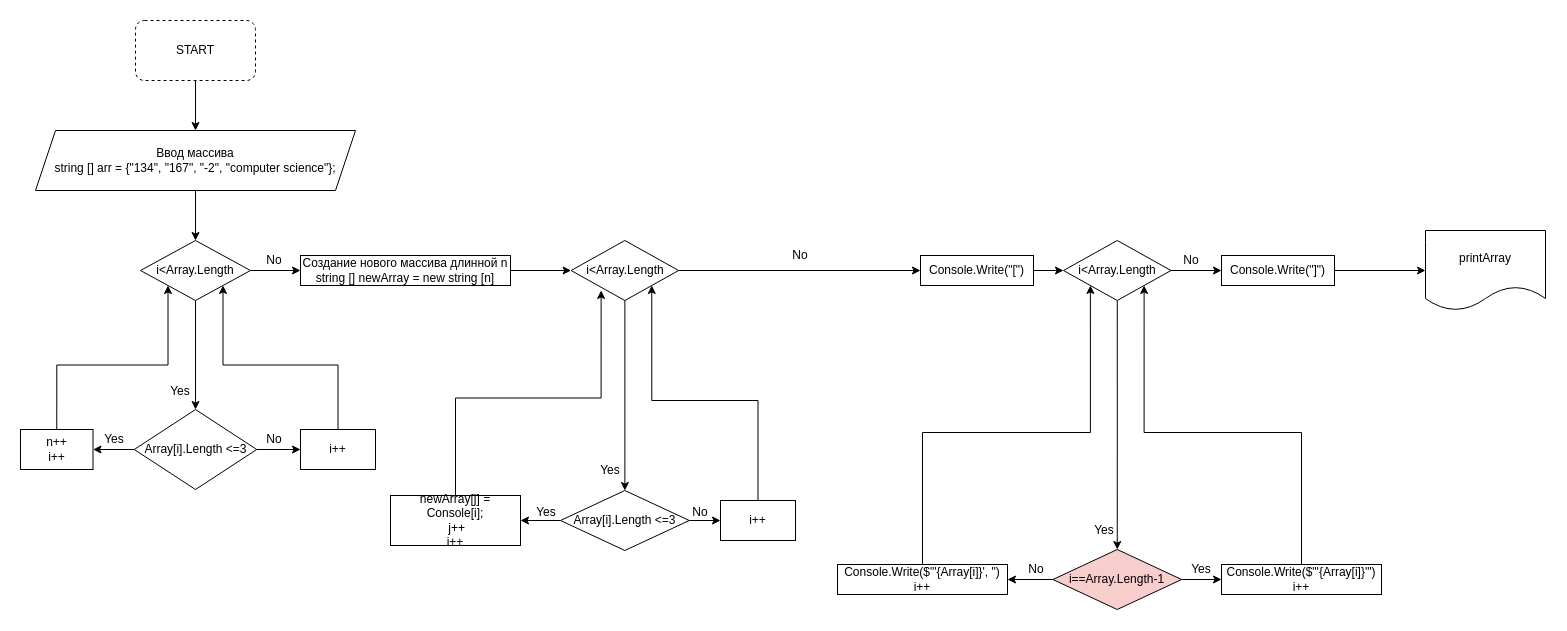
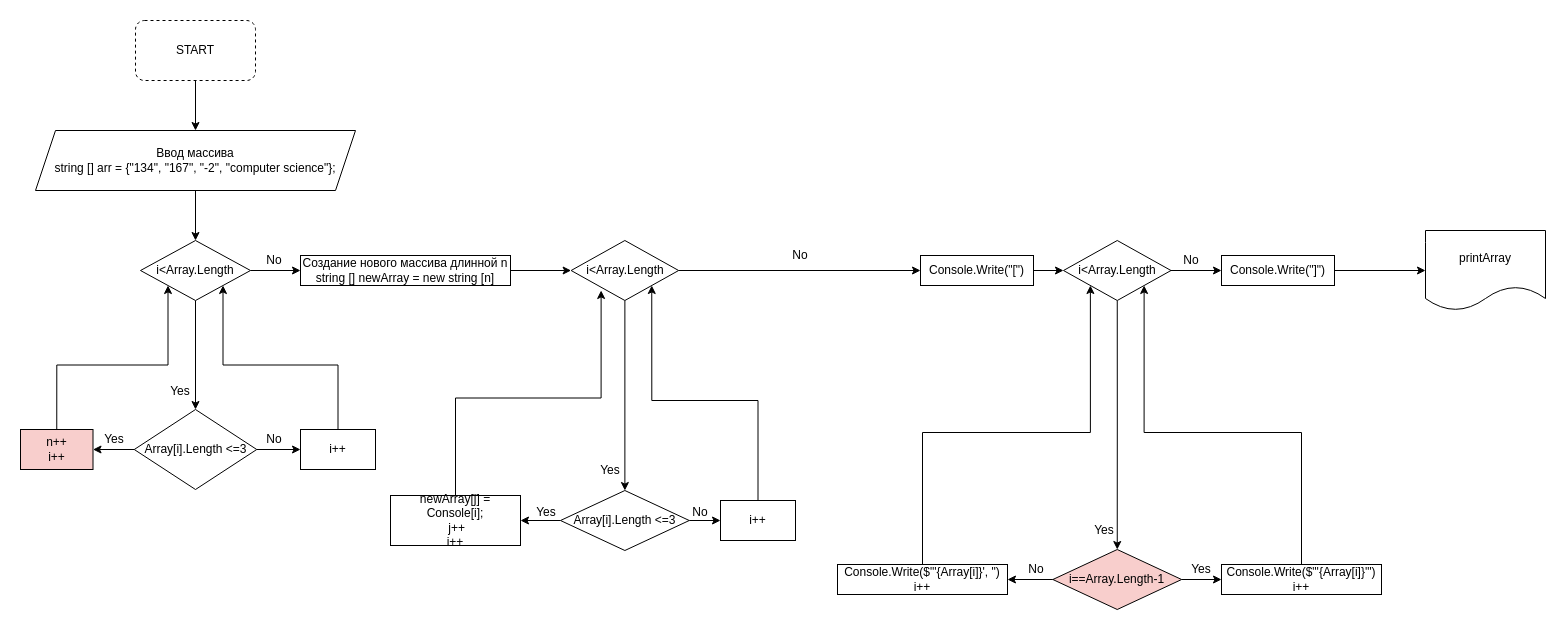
  <mxCell id="0" />
  <mxCell id="1" parent="0" />
  <mxCell id="2" style="edgeStyle=orthogonalEdgeStyle;rounded=0;orthogonalLoop=1;jettySize=auto;html=1;exitX=0.5;exitY=1;exitDx=0;exitDy=0;entryX=0.5;entryY=0;entryDx=0;entryDy=0;" edge="1" parent="1" source="3" target="5"><mxGeometry relative="1" as="geometry" /></mxCell>
  <mxCell id="3" value="START" style="rounded=1;whiteSpace=wrap;html=1;dashed=1;" vertex="1" parent="1"><mxGeometry x="135" y="20" width="120" height="60" as="geometry" /></mxCell>
  <mxCell id="4" style="edgeStyle=orthogonalEdgeStyle;rounded=0;orthogonalLoop=1;jettySize=auto;html=1;exitX=0.5;exitY=1;exitDx=0;exitDy=0;entryX=0.5;entryY=0;entryDx=0;entryDy=0;" edge="1" parent="1" source="5" target="8"><mxGeometry relative="1" as="geometry"><mxPoint x="202.5" y="240" as="targetPoint" /></mxGeometry></mxCell>
  <mxCell id="5" value="Ввод массива&lt;br&gt;string [] arr = {&quot;134&quot;, &quot;167&quot;, &quot;-2&quot;, &quot;computer science&quot;};" style="shape=parallelogram;perimeter=parallelogramPerimeter;whiteSpace=wrap;html=1;fixedSize=1;" vertex="1" parent="1"><mxGeometry x="35" y="130" width="320" height="60" as="geometry" /></mxCell>
  <mxCell id="6" style="edgeStyle=orthogonalEdgeStyle;rounded=0;orthogonalLoop=1;jettySize=auto;html=1;exitX=0.5;exitY=1;exitDx=0;exitDy=0;entryX=0.5;entryY=0;entryDx=0;entryDy=0;" edge="1" parent="1" source="8" target="11"><mxGeometry relative="1" as="geometry" /></mxCell>
  <mxCell id="7" style="edgeStyle=orthogonalEdgeStyle;rounded=0;orthogonalLoop=1;jettySize=auto;html=1;exitX=1;exitY=0.5;exitDx=0;exitDy=0;entryX=0;entryY=0.5;entryDx=0;entryDy=0;" edge="1" parent="1" source="8" target="27"><mxGeometry relative="1" as="geometry" /></mxCell>
  <mxCell id="8" value="i&amp;lt;Array.Length" style="rhombus;whiteSpace=wrap;html=1;" vertex="1" parent="1"><mxGeometry x="140" y="240" width="110" height="60" as="geometry" /></mxCell>
  <mxCell id="9" style="edgeStyle=orthogonalEdgeStyle;rounded=0;orthogonalLoop=1;jettySize=auto;html=1;exitX=0;exitY=0.5;exitDx=0;exitDy=0;entryX=1;entryY=0.5;entryDx=0;entryDy=0;" edge="1" parent="1" source="11" target="13"><mxGeometry relative="1" as="geometry" /></mxCell>
  <mxCell id="10" style="edgeStyle=orthogonalEdgeStyle;rounded=0;orthogonalLoop=1;jettySize=auto;html=1;exitX=1;exitY=0.5;exitDx=0;exitDy=0;entryX=0;entryY=0.5;entryDx=0;entryDy=0;" edge="1" parent="1" source="11" target="15"><mxGeometry relative="1" as="geometry" /></mxCell>
  <mxCell id="11" value="Array[i].Length &amp;lt;=3" style="rhombus;whiteSpace=wrap;html=1;" vertex="1" parent="1"><mxGeometry x="133.75" y="409" width="122.5" height="80" as="geometry" /></mxCell>
  <mxCell id="12" style="edgeStyle=orthogonalEdgeStyle;rounded=0;orthogonalLoop=1;jettySize=auto;html=1;exitX=0.5;exitY=0;exitDx=0;exitDy=0;entryX=0;entryY=1;entryDx=0;entryDy=0;" edge="1" parent="1" source="13" target="8"><mxGeometry relative="1" as="geometry" /></mxCell>
- <mxCell id="13" value="n++&lt;br&gt;i++" style="rounded=0;whiteSpace=wrap;html=1;" vertex="1" parent="1"><mxGeometry x="20" y="429" width="72.5" height="40" as="geometry" /></mxCell>
+ <mxCell id="13" value="n++&lt;br&gt;i++" style="rounded=0;whiteSpace=wrap;html=1;fillColor=#f8cecc;" vertex="1" parent="1"><mxGeometry x="20" y="429" width="72.5" height="40" as="geometry" /></mxCell>
  <mxCell id="14" style="edgeStyle=orthogonalEdgeStyle;rounded=0;orthogonalLoop=1;jettySize=auto;html=1;exitX=0.5;exitY=0;exitDx=0;exitDy=0;entryX=1;entryY=1;entryDx=0;entryDy=0;" edge="1" parent="1" source="15" target="8"><mxGeometry relative="1" as="geometry" /></mxCell>
  <mxCell id="15" value="i++" style="rounded=0;whiteSpace=wrap;html=1;" vertex="1" parent="1"><mxGeometry x="300" y="429" width="75" height="40" as="geometry" /></mxCell>
  <mxCell id="16" style="edgeStyle=orthogonalEdgeStyle;rounded=0;orthogonalLoop=1;jettySize=auto;html=1;exitX=0.5;exitY=1;exitDx=0;exitDy=0;entryX=0.5;entryY=0;entryDx=0;entryDy=0;" edge="1" parent="1" source="18" target="21"><mxGeometry relative="1" as="geometry" /></mxCell>
  <mxCell id="17" style="edgeStyle=orthogonalEdgeStyle;rounded=0;orthogonalLoop=1;jettySize=auto;html=1;exitX=1;exitY=0.5;exitDx=0;exitDy=0;entryX=0;entryY=0.5;entryDx=0;entryDy=0;" edge="1" parent="1" source="18" target="37"><mxGeometry relative="1" as="geometry"><mxPoint x="837" y="270" as="targetPoint" /></mxGeometry></mxCell>
  <mxCell id="18" value="i&amp;lt;Array.Length" style="rhombus;whiteSpace=wrap;html=1;" vertex="1" parent="1"><mxGeometry x="570.63" y="240" width="107.5" height="60" as="geometry" /></mxCell>
  <mxCell id="19" style="edgeStyle=orthogonalEdgeStyle;rounded=0;orthogonalLoop=1;jettySize=auto;html=1;exitX=0;exitY=0.5;exitDx=0;exitDy=0;entryX=1;entryY=0.5;entryDx=0;entryDy=0;" edge="1" parent="1" source="21" target="25"><mxGeometry relative="1" as="geometry" /></mxCell>
  <mxCell id="20" style="edgeStyle=orthogonalEdgeStyle;rounded=0;orthogonalLoop=1;jettySize=auto;html=1;exitX=1;exitY=0.5;exitDx=0;exitDy=0;entryX=0;entryY=0.5;entryDx=0;entryDy=0;" edge="1" parent="1" source="21" target="23"><mxGeometry relative="1" as="geometry" /></mxCell>
  <mxCell id="21" value="Array[i].Length &amp;lt;=3" style="rhombus;whiteSpace=wrap;html=1;" vertex="1" parent="1"><mxGeometry x="560" y="490" width="128.75" height="60" as="geometry" /></mxCell>
  <mxCell id="22" style="edgeStyle=orthogonalEdgeStyle;rounded=0;orthogonalLoop=1;jettySize=auto;html=1;exitX=0.5;exitY=0;exitDx=0;exitDy=0;entryX=1;entryY=1;entryDx=0;entryDy=0;" edge="1" parent="1" source="23" target="18"><mxGeometry relative="1" as="geometry" /></mxCell>
  <mxCell id="23" value="i++" style="rounded=0;whiteSpace=wrap;html=1;" vertex="1" parent="1"><mxGeometry x="720" y="500" width="75" height="40" as="geometry" /></mxCell>
  <mxCell id="24" style="edgeStyle=orthogonalEdgeStyle;rounded=0;orthogonalLoop=1;jettySize=auto;html=1;exitX=0.5;exitY=0;exitDx=0;exitDy=0;entryX=0.279;entryY=0.833;entryDx=0;entryDy=0;entryPerimeter=0;" edge="1" parent="1" source="25" target="18"><mxGeometry relative="1" as="geometry" /></mxCell>
  <mxCell id="25" value="&lt;div&gt;newArray[j] = Console[i];&lt;/div&gt;&amp;nbsp;j++&lt;br&gt;i++" style="rounded=0;whiteSpace=wrap;html=1;" vertex="1" parent="1"><mxGeometry x="390" y="495" width="130" height="50" as="geometry" /></mxCell>
  <mxCell id="26" style="edgeStyle=orthogonalEdgeStyle;rounded=0;orthogonalLoop=1;jettySize=auto;html=1;exitX=1;exitY=0.5;exitDx=0;exitDy=0;entryX=0;entryY=0.5;entryDx=0;entryDy=0;" edge="1" parent="1" source="27" target="18"><mxGeometry relative="1" as="geometry" /></mxCell>
  <mxCell id="27" value="Создание нового массива длинной n&lt;br&gt;string [] newArray = new string [n]" style="rounded=0;whiteSpace=wrap;html=1;" vertex="1" parent="1"><mxGeometry x="300" y="255" width="210" height="30" as="geometry" /></mxCell>
  <mxCell id="28" value="Yes" style="text;html=1;strokeColor=none;fillColor=none;align=center;verticalAlign=middle;whiteSpace=wrap;rounded=0;" vertex="1" parent="1"><mxGeometry x="150" y="376" width="60" height="30" as="geometry" /></mxCell>
  <mxCell id="29" value="Yes" style="text;html=1;strokeColor=none;fillColor=none;align=center;verticalAlign=middle;whiteSpace=wrap;rounded=0;" vertex="1" parent="1"><mxGeometry x="516" y="497" width="60" height="30" as="geometry" /></mxCell>
  <mxCell id="30" value="Yes" style="text;html=1;strokeColor=none;fillColor=none;align=center;verticalAlign=middle;whiteSpace=wrap;rounded=0;" vertex="1" parent="1"><mxGeometry x="580" y="455" width="60" height="30" as="geometry" /></mxCell>
  <mxCell id="31" value="Yes" style="text;html=1;strokeColor=none;fillColor=none;align=center;verticalAlign=middle;whiteSpace=wrap;rounded=0;" vertex="1" parent="1"><mxGeometry x="84" y="424" width="60" height="30" as="geometry" /></mxCell>
  <mxCell id="32" value="No" style="text;html=1;strokeColor=none;fillColor=none;align=center;verticalAlign=middle;whiteSpace=wrap;rounded=0;" vertex="1" parent="1"><mxGeometry x="670" y="497" width="60" height="30" as="geometry" /></mxCell>
  <mxCell id="33" value="No" style="text;html=1;strokeColor=none;fillColor=none;align=center;verticalAlign=middle;whiteSpace=wrap;rounded=0;" vertex="1" parent="1"><mxGeometry x="770" y="240" width="60" height="30" as="geometry" /></mxCell>
  <mxCell id="34" value="No" style="text;html=1;strokeColor=none;fillColor=none;align=center;verticalAlign=middle;whiteSpace=wrap;rounded=0;" vertex="1" parent="1"><mxGeometry x="244" y="424" width="60" height="30" as="geometry" /></mxCell>
  <mxCell id="35" value="No" style="text;html=1;strokeColor=none;fillColor=none;align=center;verticalAlign=middle;whiteSpace=wrap;rounded=0;" vertex="1" parent="1"><mxGeometry x="244" y="245" width="60" height="30" as="geometry" /></mxCell>
  <mxCell id="36" style="edgeStyle=orthogonalEdgeStyle;rounded=0;orthogonalLoop=1;jettySize=auto;html=1;exitX=1;exitY=0.5;exitDx=0;exitDy=0;entryX=0;entryY=0.5;entryDx=0;entryDy=0;" edge="1" parent="1" source="37" target="42"><mxGeometry relative="1" as="geometry" /></mxCell>
  <mxCell id="37" value="&lt;span style=&quot;background-color: initial;&quot;&gt;Console.Write(&quot;[&quot;)&lt;/span&gt;" style="rounded=0;whiteSpace=wrap;html=1;" vertex="1" parent="1"><mxGeometry x="920" y="255" width="113" height="30" as="geometry" /></mxCell>
  <mxCell id="38" style="edgeStyle=orthogonalEdgeStyle;rounded=0;orthogonalLoop=1;jettySize=auto;html=1;exitX=1;exitY=0.5;exitDx=0;exitDy=0;entryX=0;entryY=0.5;entryDx=0;entryDy=0;" edge="1" parent="1" source="39" target="54"><mxGeometry relative="1" as="geometry" /></mxCell>
  <mxCell id="39" value="&lt;span style=&quot;background-color: initial;&quot;&gt;Console.Write(&quot;]&quot;)&lt;/span&gt;" style="rounded=0;whiteSpace=wrap;html=1;" vertex="1" parent="1"><mxGeometry x="1221" y="255" width="113" height="30" as="geometry" /></mxCell>
  <mxCell id="40" style="edgeStyle=orthogonalEdgeStyle;rounded=0;orthogonalLoop=1;jettySize=auto;html=1;exitX=1;exitY=0.5;exitDx=0;exitDy=0;entryX=0;entryY=0.5;entryDx=0;entryDy=0;" edge="1" parent="1" source="42" target="39"><mxGeometry relative="1" as="geometry" /></mxCell>
  <mxCell id="41" style="edgeStyle=orthogonalEdgeStyle;rounded=0;orthogonalLoop=1;jettySize=auto;html=1;exitX=0.5;exitY=1;exitDx=0;exitDy=0;entryX=0.5;entryY=0;entryDx=0;entryDy=0;" edge="1" parent="1" source="42" target="46"><mxGeometry relative="1" as="geometry" /></mxCell>
  <mxCell id="42" value="i&amp;lt;Array.Length" style="rhombus;whiteSpace=wrap;html=1;" vertex="1" parent="1"><mxGeometry x="1063" y="240" width="107.5" height="60" as="geometry" /></mxCell>
  <mxCell id="43" value="No" style="text;html=1;strokeColor=none;fillColor=none;align=center;verticalAlign=middle;whiteSpace=wrap;rounded=0;" vertex="1" parent="1"><mxGeometry x="1161" y="245" width="60" height="30" as="geometry" /></mxCell>
  <mxCell id="44" style="edgeStyle=orthogonalEdgeStyle;rounded=0;orthogonalLoop=1;jettySize=auto;html=1;exitX=1;exitY=0.5;exitDx=0;exitDy=0;entryX=0;entryY=0.5;entryDx=0;entryDy=0;" edge="1" parent="1" source="46" target="48"><mxGeometry relative="1" as="geometry" /></mxCell>
  <mxCell id="45" style="edgeStyle=orthogonalEdgeStyle;rounded=0;orthogonalLoop=1;jettySize=auto;html=1;exitX=0;exitY=0.5;exitDx=0;exitDy=0;entryX=1;entryY=0.5;entryDx=0;entryDy=0;" edge="1" parent="1" source="46" target="50"><mxGeometry relative="1" as="geometry" /></mxCell>
  <mxCell id="46" value="i==Array.Length-1" style="rhombus;whiteSpace=wrap;html=1;fillColor=#f8cecc;" vertex="1" parent="1"><mxGeometry x="1052.37" y="549" width="128.75" height="60" as="geometry" /></mxCell>
  <mxCell id="47" style="edgeStyle=orthogonalEdgeStyle;rounded=0;orthogonalLoop=1;jettySize=auto;html=1;exitX=0.5;exitY=0;exitDx=0;exitDy=0;entryX=1;entryY=1;entryDx=0;entryDy=0;" edge="1" parent="1" source="48" target="42"><mxGeometry relative="1" as="geometry" /></mxCell>
  <mxCell id="48" value="&lt;div&gt;Console.Write($&quot;'{Array[i]}'&quot;)&lt;/div&gt;&lt;div&gt;i++&lt;/div&gt;" style="rounded=0;whiteSpace=wrap;html=1;" vertex="1" parent="1"><mxGeometry x="1221" y="564" width="160" height="30" as="geometry" /></mxCell>
  <mxCell id="49" style="edgeStyle=orthogonalEdgeStyle;rounded=0;orthogonalLoop=1;jettySize=auto;html=1;exitX=0.5;exitY=0;exitDx=0;exitDy=0;entryX=0;entryY=1;entryDx=0;entryDy=0;" edge="1" parent="1" source="50" target="42"><mxGeometry relative="1" as="geometry" /></mxCell>
  <mxCell id="50" value="Console.Write($&quot;'{Array[i]}', &quot;)&lt;br&gt;i++" style="rounded=0;whiteSpace=wrap;html=1;" vertex="1" parent="1"><mxGeometry x="837" y="564" width="170" height="30" as="geometry" /></mxCell>
  <mxCell id="51" value="No" style="text;html=1;strokeColor=none;fillColor=none;align=center;verticalAlign=middle;whiteSpace=wrap;rounded=0;" vertex="1" parent="1"><mxGeometry x="1006" y="554" width="60" height="30" as="geometry" /></mxCell>
  <mxCell id="52" value="Yes" style="text;html=1;strokeColor=none;fillColor=none;align=center;verticalAlign=middle;whiteSpace=wrap;rounded=0;" vertex="1" parent="1"><mxGeometry x="1074" y="515" width="60" height="30" as="geometry" /></mxCell>
  <mxCell id="53" value="Yes" style="text;html=1;strokeColor=none;fillColor=none;align=center;verticalAlign=middle;whiteSpace=wrap;rounded=0;" vertex="1" parent="1"><mxGeometry x="1170.5" y="554" width="60" height="30" as="geometry" /></mxCell>
  <mxCell id="54" value="printArray" style="shape=document;whiteSpace=wrap;html=1;boundedLbl=1;" vertex="1" parent="1"><mxGeometry x="1425" y="230" width="120" height="80" as="geometry" /></mxCell>
